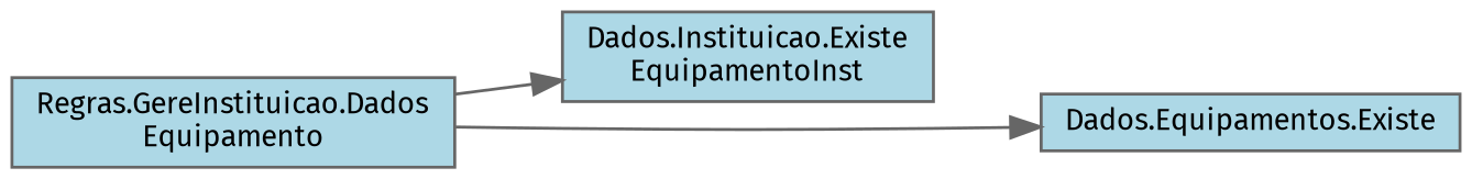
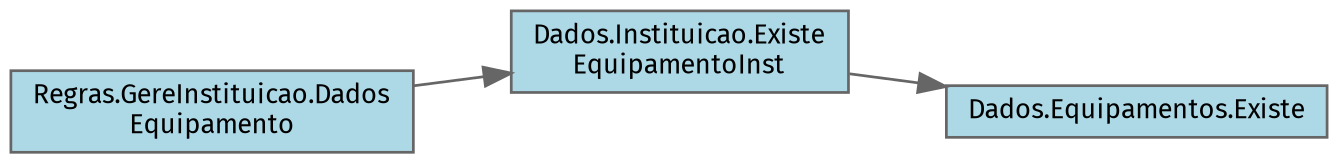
  digraph {
    fontname="Fira Sans"
    rankdir=LR
    node [color=grey40 fillcolor=lightblue fontname="Fira Sans" fontsize=10 shape=box style=filled]
    edge [color=gray40 fontname="Fira Sans" fontsize=10 labelfontname=Helvetica labelfontsize=10 style=solid]
    n1 [color=gray40 fontcolor=black height=0.2 label="Regras.GereInstituicao.Dados\lEquipamento" width=0.4]
    n2 [height=0.2 label="Dados.Instituicao.Existe\lEquipamentoInst" width=0.4]
    n3 [height=0.2 label="Dados.Equipamentos.Existe" width=0.4]
    n1 -> n2
-   n1 -> n3
+   n2 -> n3
  }
